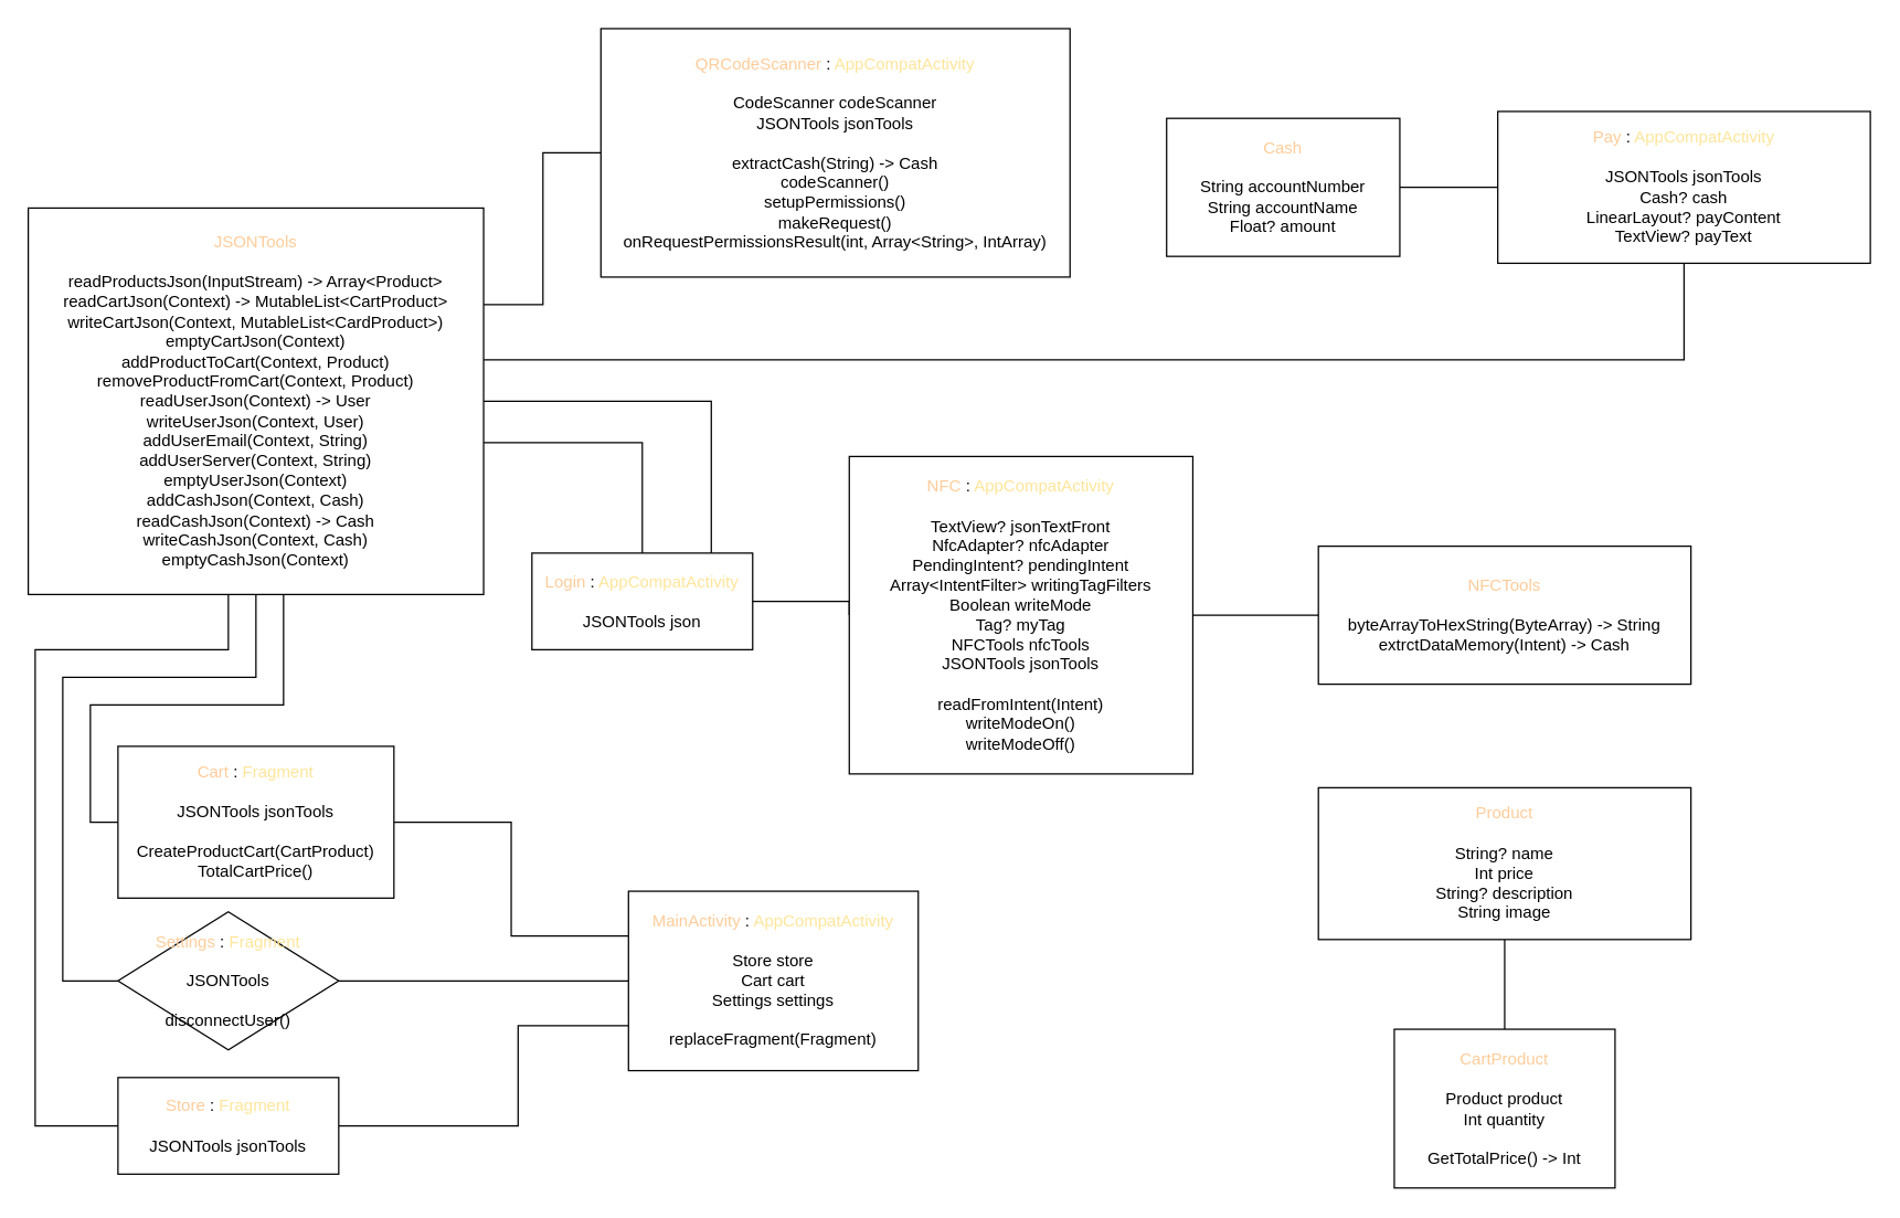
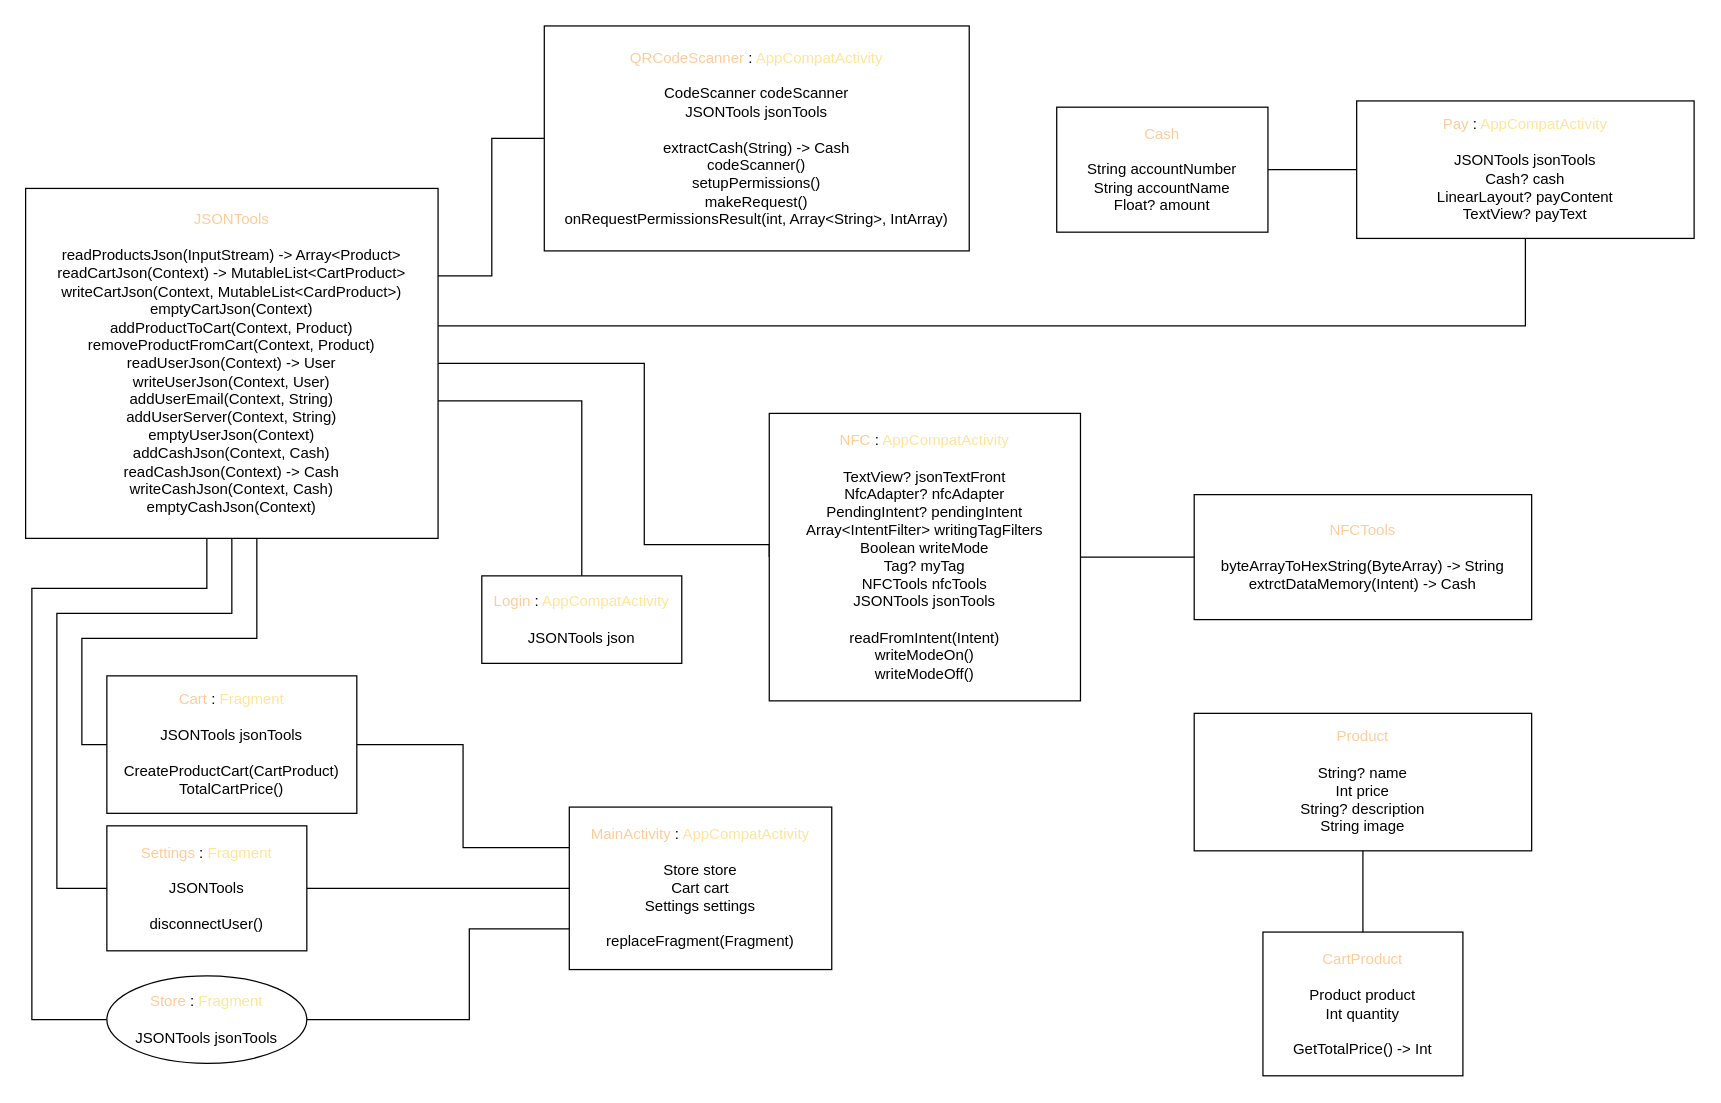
  <mxCell id="0" />
  <mxCell id="1" parent="0" />
  <mxCell id="2" style="edgeStyle=orthogonalEdgeStyle;rounded=0;orthogonalLoop=1;jettySize=auto;html=1;entryX=0;entryY=0.25;entryDx=0;entryDy=0;endArrow=none;endFill=0;" edge="1" parent="1" source="3" target="15"><mxGeometry relative="1" as="geometry" /></mxCell>
  <mxCell id="3" value="&lt;div&gt;&lt;font color=&quot;#ffcc99&quot;&gt;Cart&lt;/font&gt; : &lt;font color=&quot;#ffe599&quot;&gt;Fragment&lt;/font&gt;&lt;/div&gt;&lt;div&gt;&lt;br&gt;&lt;/div&gt;&lt;div&gt;JSONTools jsonTools&lt;br&gt;&lt;/div&gt;&lt;div&gt;&lt;br&gt;&lt;/div&gt;&lt;div&gt;CreateProductCart(CartProduct)&lt;/div&gt;&lt;div&gt;TotalCartPrice()&lt;/div&gt;" style="rounded=0;whiteSpace=wrap;html=1;" vertex="1" parent="1"><mxGeometry x="85" y="540" width="200" height="110" as="geometry" /></mxCell>
  <mxCell id="4" value="&lt;div&gt;&lt;font color=&quot;#ffcc99&quot;&gt;CartProduct&lt;/font&gt;&lt;br&gt;&lt;br&gt;Product product&lt;br&gt;Int quantity&lt;br&gt;&lt;/div&gt;&lt;div&gt;&lt;br&gt;&lt;/div&gt;&lt;div&gt;GetTotalPrice() -&amp;gt; Int&lt;br&gt;&lt;/div&gt;" style="rounded=0;whiteSpace=wrap;html=1;" vertex="1" parent="1"><mxGeometry x="1010" y="745" width="160" height="115" as="geometry" /></mxCell>
  <mxCell id="5" style="edgeStyle=orthogonalEdgeStyle;rounded=0;orthogonalLoop=1;jettySize=auto;html=1;entryX=0;entryY=0.5;entryDx=0;entryDy=0;endArrow=none;endFill=0;" edge="1" parent="1" source="6" target="20"><mxGeometry relative="1" as="geometry" /></mxCell>
  <mxCell id="6" value="&lt;font color=&quot;#ffcc99&quot;&gt;Cash&lt;/font&gt;&lt;br&gt;&lt;br&gt;&lt;div&gt;String accountNumber&lt;/div&gt;&lt;div&gt;String accountName&lt;/div&gt;&lt;div&gt;Float? amount&lt;br&gt;&lt;/div&gt;" style="rounded=0;whiteSpace=wrap;html=1;" vertex="1" parent="1"><mxGeometry x="845" y="85" width="169" height="100" as="geometry" /></mxCell>
  <mxCell id="7" style="edgeStyle=orthogonalEdgeStyle;rounded=0;orthogonalLoop=1;jettySize=auto;html=1;entryX=0;entryY=0.5;entryDx=0;entryDy=0;endArrow=none;endFill=0;" edge="1" parent="1" source="14" target="23"><mxGeometry relative="1" as="geometry"><Array as="points"><mxPoint x="393" y="220" /><mxPoint x="393" y="110" /></Array></mxGeometry></mxCell>
  <mxCell id="8" style="edgeStyle=orthogonalEdgeStyle;rounded=0;orthogonalLoop=1;jettySize=auto;html=1;endArrow=none;endFill=0;" edge="1" parent="1" source="14" target="20"><mxGeometry relative="1" as="geometry"><Array as="points"><mxPoint x="1220" y="260" /></Array></mxGeometry></mxCell>
  <mxCell id="9" style="edgeStyle=orthogonalEdgeStyle;rounded=0;orthogonalLoop=1;jettySize=auto;html=1;entryX=0;entryY=0.5;entryDx=0;entryDy=0;endArrow=none;endFill=0;" edge="1" parent="1" source="14" target="25"><mxGeometry relative="1" as="geometry"><Array as="points"><mxPoint x="185" y="490" /><mxPoint x="45" y="490" /><mxPoint x="45" y="710" /></Array></mxGeometry></mxCell>
  <mxCell id="10" style="edgeStyle=orthogonalEdgeStyle;rounded=0;orthogonalLoop=1;jettySize=auto;html=1;entryX=0;entryY=0.5;entryDx=0;entryDy=0;endArrow=none;endFill=0;" edge="1" parent="1" source="14" target="27"><mxGeometry relative="1" as="geometry"><Array as="points"><mxPoint x="165" y="470" /><mxPoint x="25" y="470" /><mxPoint x="25" y="815" /></Array></mxGeometry></mxCell>
  <mxCell id="11" style="edgeStyle=orthogonalEdgeStyle;rounded=0;orthogonalLoop=1;jettySize=auto;html=1;entryX=0;entryY=0.5;entryDx=0;entryDy=0;endArrow=none;endFill=0;" edge="1" parent="1" source="14" target="3"><mxGeometry relative="1" as="geometry"><Array as="points"><mxPoint x="205" y="510" /><mxPoint x="65" y="510" /><mxPoint x="65" y="595" /></Array></mxGeometry></mxCell>
  <mxCell id="12" style="edgeStyle=orthogonalEdgeStyle;rounded=0;orthogonalLoop=1;jettySize=auto;html=1;endArrow=none;endFill=0;" edge="1" parent="1" source="14" target="16"><mxGeometry relative="1" as="geometry"><Array as="points"><mxPoint x="465" y="320" /></Array></mxGeometry></mxCell>
  <mxCell id="13" style="edgeStyle=orthogonalEdgeStyle;rounded=0;orthogonalLoop=1;jettySize=auto;html=1;entryX=0;entryY=0.5;entryDx=0;entryDy=0;endArrow=none;endFill=0;" edge="1" parent="1" source="14" target="17"><mxGeometry relative="1" as="geometry"><Array as="points"><mxPoint x="515" y="290" /><mxPoint x="515" y="435" /></Array></mxGeometry></mxCell>
  <mxCell id="14" value="&lt;div&gt;&lt;font color=&quot;#ffcc99&quot;&gt;JSONTools&lt;/font&gt;&lt;/div&gt;&lt;div&gt;&lt;br&gt;&lt;/div&gt;&lt;div&gt;readProductsJson(InputStream) -&amp;gt; Array&amp;lt;Product&amp;gt;&lt;br&gt;&lt;/div&gt;&lt;div&gt;readCartJson(Context) -&amp;gt; MutableList&amp;lt;CartProduct&amp;gt;&lt;br&gt;&lt;/div&gt;&lt;div&gt;writeCartJson(Context, MutableList&amp;lt;CardProduct&amp;gt;)&lt;br&gt;&lt;/div&gt;&lt;div&gt;emptyCartJson(Context)&lt;/div&gt;&lt;div&gt;addProductToCart(Context, Product)&lt;/div&gt;&lt;div&gt;removeProductFromCart(Context, Product)&lt;/div&gt;&lt;div&gt;readUserJson(Context) -&amp;gt; User&lt;br&gt;&lt;/div&gt;&lt;div&gt;writeUserJson(Context, User)&lt;br&gt;&lt;/div&gt;&lt;div&gt;addUserEmail(Context, String)&lt;/div&gt;&lt;div&gt;addUserServer(Context, String)&lt;/div&gt;&lt;div&gt;emptyUserJson(Context)&lt;/div&gt;&lt;div&gt;addCashJson(Context, Cash)&lt;/div&gt;&lt;div&gt;readCashJson(Context) -&amp;gt; Cash&lt;br&gt;&lt;/div&gt;&lt;div&gt;writeCashJson(Context, Cash)&lt;/div&gt;&lt;div&gt;emptyCashJson(Context)&lt;br&gt;&lt;/div&gt;" style="rounded=0;whiteSpace=wrap;html=1;" vertex="1" parent="1"><mxGeometry x="20" y="150" width="330" height="280" as="geometry" /></mxCell>
  <mxCell id="15" value="&lt;font color=&quot;#ffcc99&quot;&gt;MainActivity&lt;/font&gt; : &lt;font color=&quot;#ffe599&quot;&gt;AppCompatActivity&lt;/font&gt;&lt;br&gt;&lt;br&gt;&lt;div&gt;Store store&lt;/div&gt;&lt;div&gt;Cart cart&lt;/div&gt;&lt;div&gt;Settings settings&lt;/div&gt;&lt;div&gt;&lt;br&gt;&lt;/div&gt;&lt;div&gt;replaceFragment(Fragment)&lt;br&gt;&lt;/div&gt;" style="rounded=0;whiteSpace=wrap;html=1;" vertex="1" parent="1"><mxGeometry x="455" y="645" width="210" height="130" as="geometry" /></mxCell>
- <mxCell id="16" value="&lt;font color=&quot;#ffcc99&quot;&gt;Login&lt;/font&gt; : &lt;font color=&quot;#ffe599&quot;&gt;AppCompatActivity&lt;/font&gt;&lt;br&gt;&lt;br&gt;JSONTools json" style="rounded=0;whiteSpace=wrap;html=1;" vertex="1" parent="1"><mxGeometry x="385" y="400" width="160" height="70" as="geometry" /></mxCell>
+ <mxCell id="16" value="&lt;font color=&quot;#ffcc99&quot;&gt;Login&lt;/font&gt; : &lt;font color=&quot;#ffe599&quot;&gt;AppCompatActivity&lt;/font&gt;&lt;br&gt;&lt;br&gt;JSONTools json" style="rounded=0;whiteSpace=wrap;html=1;" vertex="1" parent="1"><mxGeometry x="385" y="460" width="160" height="70" as="geometry" /></mxCell>
  <mxCell id="17" value="&lt;div&gt;&lt;font color=&quot;#ffcc99&quot;&gt;NFC&lt;/font&gt; : &lt;font color=&quot;#ffe599&quot;&gt;AppCompatActivity&lt;/font&gt;&lt;br&gt;&lt;/div&gt;&lt;div&gt;&lt;br&gt;&lt;/div&gt;&lt;div&gt;TextView? jsonTextFront&lt;br&gt;&lt;/div&gt;&lt;div&gt;NfcAdapter? nfcAdapter&lt;/div&gt;&lt;div&gt;PendingIntent? pendingIntent&lt;/div&gt;&lt;div&gt;Array&amp;lt;IntentFilter&amp;gt; writingTagFilters&lt;/div&gt;&lt;div&gt;Boolean writeMode&lt;/div&gt;&lt;div&gt;Tag? myTag&lt;/div&gt;&lt;div&gt;NFCTools nfcTools&lt;/div&gt;&lt;div&gt;JSONTools jsonTools&lt;br&gt;&lt;/div&gt;&lt;div&gt;&lt;br&gt;&lt;/div&gt;&lt;div&gt;readFromIntent(Intent)&lt;br&gt;writeModeOn()&lt;/div&gt;&lt;div&gt;writeModeOff()&lt;/div&gt;" style="rounded=0;whiteSpace=wrap;html=1;" vertex="1" parent="1"><mxGeometry x="615" y="330" width="249" height="230" as="geometry" /></mxCell>
  <mxCell id="18" style="edgeStyle=orthogonalEdgeStyle;rounded=0;orthogonalLoop=1;jettySize=auto;html=1;entryX=1;entryY=0.5;entryDx=0;entryDy=0;endArrow=none;endFill=0;" edge="1" parent="1" source="19" target="17"><mxGeometry relative="1" as="geometry" /></mxCell>
  <mxCell id="19" value="&lt;div&gt;&lt;font color=&quot;#ffcc99&quot;&gt;NFCTools&lt;/font&gt;&lt;/div&gt;&lt;div&gt;&lt;br&gt;&lt;/div&gt;&lt;div&gt;byteArrayToHexString(ByteArray) -&amp;gt; String&lt;/div&gt;&lt;div&gt;extrctDataMemory(Intent) -&amp;gt; Cash&lt;/div&gt;" style="rounded=0;whiteSpace=wrap;html=1;" vertex="1" parent="1"><mxGeometry x="955" y="395" width="270" height="100" as="geometry" /></mxCell>
  <mxCell id="20" value="&lt;div&gt;&lt;font color=&quot;#ffcc99&quot;&gt;Pay&lt;/font&gt; : &lt;font color=&quot;#ffe599&quot;&gt;AppCompatActivity&lt;/font&gt;&lt;br&gt;&lt;/div&gt;&lt;div&gt;&lt;br&gt;&lt;/div&gt;&lt;div&gt;JSONTools jsonTools&lt;/div&gt;&lt;div&gt;Cash? cash&lt;/div&gt;&lt;div&gt;LinearLayout? payContent&lt;/div&gt;&lt;div&gt;TextView? payText&lt;br&gt;&lt;/div&gt;" style="rounded=0;whiteSpace=wrap;html=1;" vertex="1" parent="1"><mxGeometry x="1085" y="80" width="270" height="110" as="geometry" /></mxCell>
  <mxCell id="21" style="edgeStyle=orthogonalEdgeStyle;rounded=0;orthogonalLoop=1;jettySize=auto;html=1;entryX=0.5;entryY=0;entryDx=0;entryDy=0;endArrow=none;endFill=0;" edge="1" parent="1" source="22" target="4"><mxGeometry relative="1" as="geometry" /></mxCell>
  <mxCell id="22" value="&lt;div align=&quot;center&quot;&gt;&lt;font color=&quot;#ffcc99&quot;&gt;Product&lt;/font&gt;&lt;/div&gt;&lt;div align=&quot;center&quot;&gt;&lt;br&gt;&lt;/div&gt;&lt;div align=&quot;center&quot;&gt;String? name&lt;/div&gt;&lt;div align=&quot;center&quot;&gt;Int price&lt;/div&gt;&lt;div align=&quot;center&quot;&gt;String? description&lt;/div&gt;&lt;div align=&quot;center&quot;&gt;String image&lt;br&gt;&lt;/div&gt;" style="rounded=0;whiteSpace=wrap;html=1;align=center;" vertex="1" parent="1"><mxGeometry x="955" y="570" width="270" height="110" as="geometry" /></mxCell>
  <mxCell id="23" value="&lt;div&gt;&lt;font color=&quot;#ffcc99&quot;&gt;QRCodeScanner&lt;/font&gt; : &lt;font color=&quot;#ffe599&quot;&gt;AppCompatActivity&lt;/font&gt;&lt;br&gt;&lt;/div&gt;&lt;div&gt;&lt;br&gt;&lt;/div&gt;&lt;div&gt;CodeScanner codeScanner&lt;/div&gt;&lt;div&gt;JSONTools jsonTools&lt;/div&gt;&lt;div&gt;&lt;br&gt;&lt;/div&gt;&lt;div&gt;extractCash(String) -&amp;gt; Cash&lt;br&gt;&lt;/div&gt;&lt;div&gt;codeScanner()&lt;/div&gt;&lt;div&gt;setupPermissions()&lt;/div&gt;&lt;div&gt;makeRequest()&lt;/div&gt;&lt;div&gt;onRequestPermissionsResult(int, Array&amp;lt;String&amp;gt;, IntArray)&lt;br&gt;&lt;/div&gt;" style="rounded=0;whiteSpace=wrap;html=1;" vertex="1" parent="1"><mxGeometry x="435" y="20" width="340" height="180" as="geometry" /></mxCell>
  <mxCell id="24" style="edgeStyle=orthogonalEdgeStyle;rounded=0;orthogonalLoop=1;jettySize=auto;html=1;entryX=0;entryY=0.5;entryDx=0;entryDy=0;endArrow=none;endFill=0;" edge="1" parent="1" source="25" target="15"><mxGeometry relative="1" as="geometry" /></mxCell>
- <mxCell id="25" value="&lt;div&gt;&lt;font color=&quot;#ffcc99&quot;&gt;Settings&lt;/font&gt; : &lt;font color=&quot;#ffe599&quot;&gt;Fragment&lt;/font&gt;&lt;/div&gt;&lt;div&gt;&lt;br&gt;&lt;/div&gt;&lt;div&gt;JSONTools&lt;br&gt;&lt;/div&gt;&lt;div&gt;&lt;br&gt;&lt;/div&gt;&lt;div&gt;disconnectUser()&lt;br&gt;&lt;/div&gt;" style="rhombus;whiteSpace=wrap;html=1;" vertex="1" parent="1"><mxGeometry x="85" y="660" width="160" height="100" as="geometry" /></mxCell>
+ <mxCell id="25" value="&lt;div&gt;&lt;font color=&quot;#ffcc99&quot;&gt;Settings&lt;/font&gt; : &lt;font color=&quot;#ffe599&quot;&gt;Fragment&lt;/font&gt;&lt;/div&gt;&lt;div&gt;&lt;br&gt;&lt;/div&gt;&lt;div&gt;JSONTools&lt;br&gt;&lt;/div&gt;&lt;div&gt;&lt;br&gt;&lt;/div&gt;&lt;div&gt;disconnectUser()&lt;br&gt;&lt;/div&gt;" style="rounded=0;whiteSpace=wrap;html=1;" vertex="1" parent="1"><mxGeometry x="85" y="660" width="160" height="100" as="geometry" /></mxCell>
  <mxCell id="26" style="edgeStyle=orthogonalEdgeStyle;rounded=0;orthogonalLoop=1;jettySize=auto;html=1;entryX=0;entryY=0.75;entryDx=0;entryDy=0;endArrow=none;endFill=0;" edge="1" parent="1" source="27" target="15"><mxGeometry relative="1" as="geometry"><Array as="points"><mxPoint x="375" y="815" /><mxPoint x="375" y="742" /></Array></mxGeometry></mxCell>
- <mxCell id="27" value="&lt;div&gt;&lt;font color=&quot;#ffcc99&quot;&gt;Store&lt;/font&gt; : &lt;font color=&quot;#ffe599&quot;&gt;Fragment&lt;/font&gt;&lt;/div&gt;&lt;div&gt;&lt;br&gt;&lt;/div&gt;&lt;div&gt;JSONTools jsonTools&lt;br&gt;&lt;/div&gt;" style="rounded=0;whiteSpace=wrap;html=1;" vertex="1" parent="1"><mxGeometry x="85" y="780" width="160" height="70" as="geometry" /></mxCell>
+ <mxCell id="27" value="&lt;div&gt;&lt;font color=&quot;#ffcc99&quot;&gt;Store&lt;/font&gt; : &lt;font color=&quot;#ffe599&quot;&gt;Fragment&lt;/font&gt;&lt;/div&gt;&lt;div&gt;&lt;br&gt;&lt;/div&gt;&lt;div&gt;JSONTools jsonTools&lt;br&gt;&lt;/div&gt;" style="ellipse;whiteSpace=wrap;html=1;" vertex="1" parent="1"><mxGeometry x="85" y="780" width="160" height="70" as="geometry" /></mxCell>
